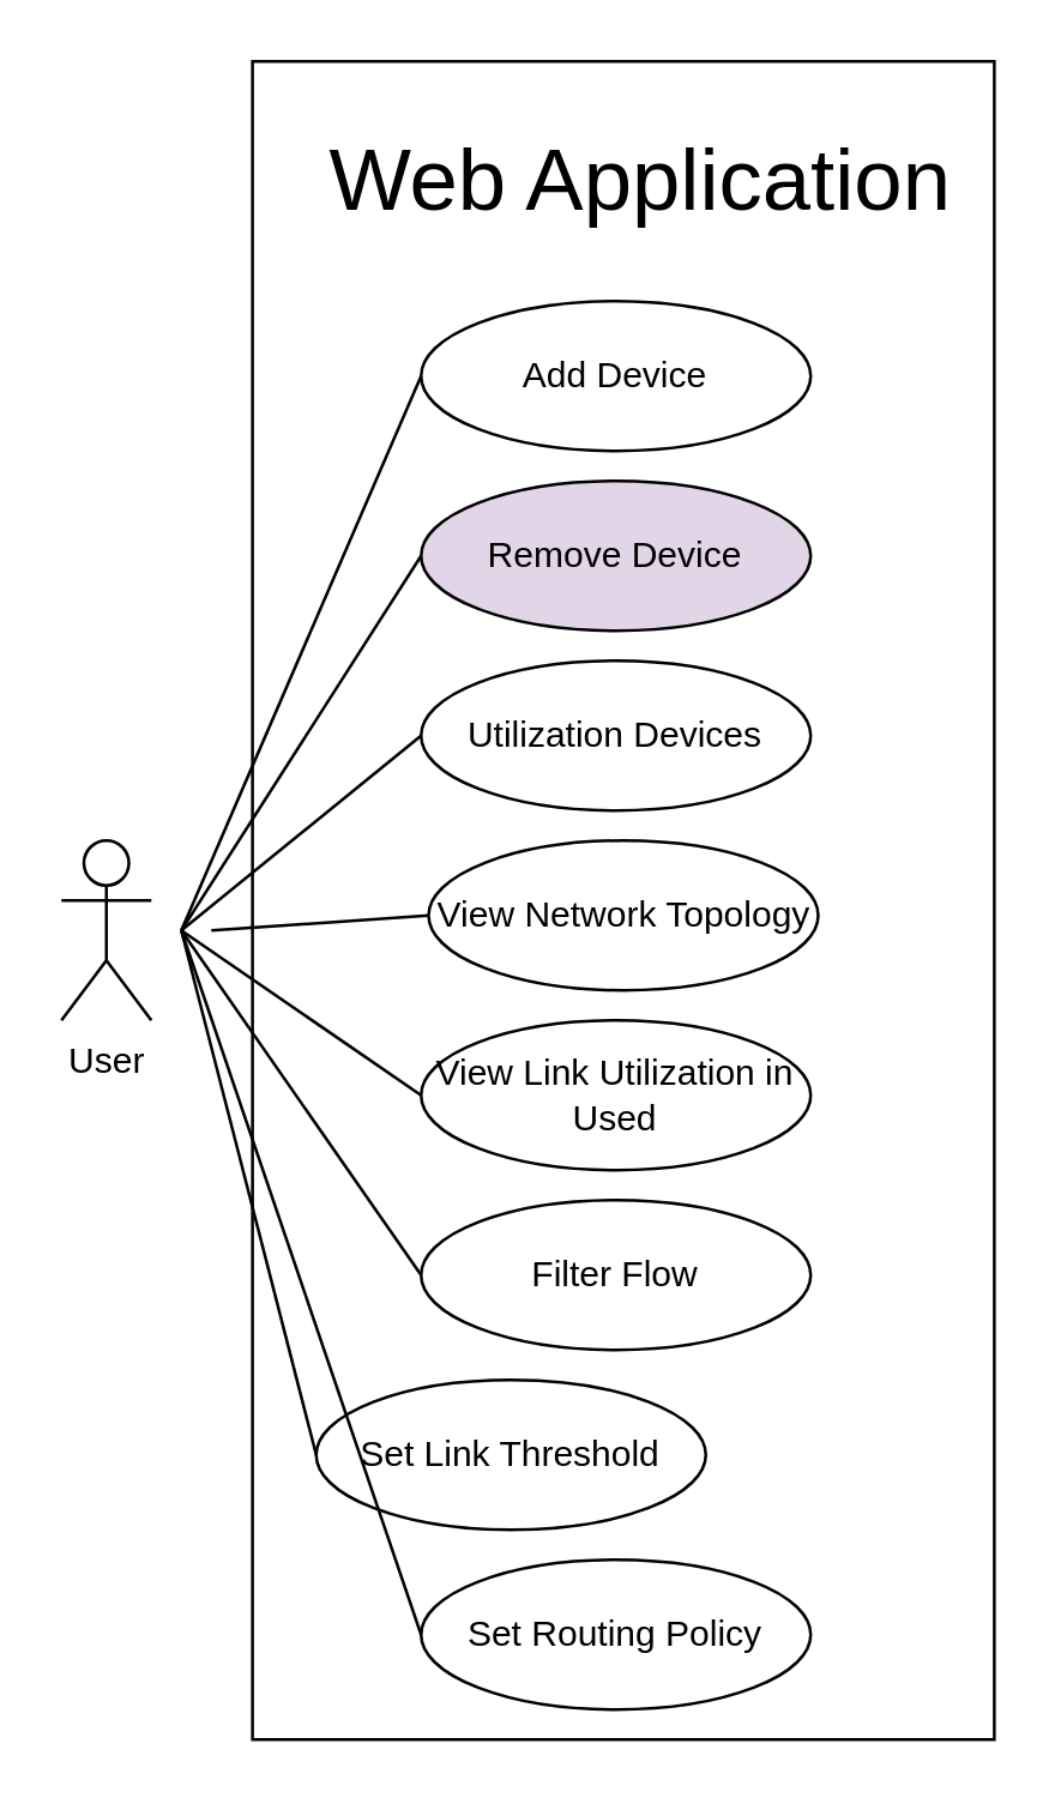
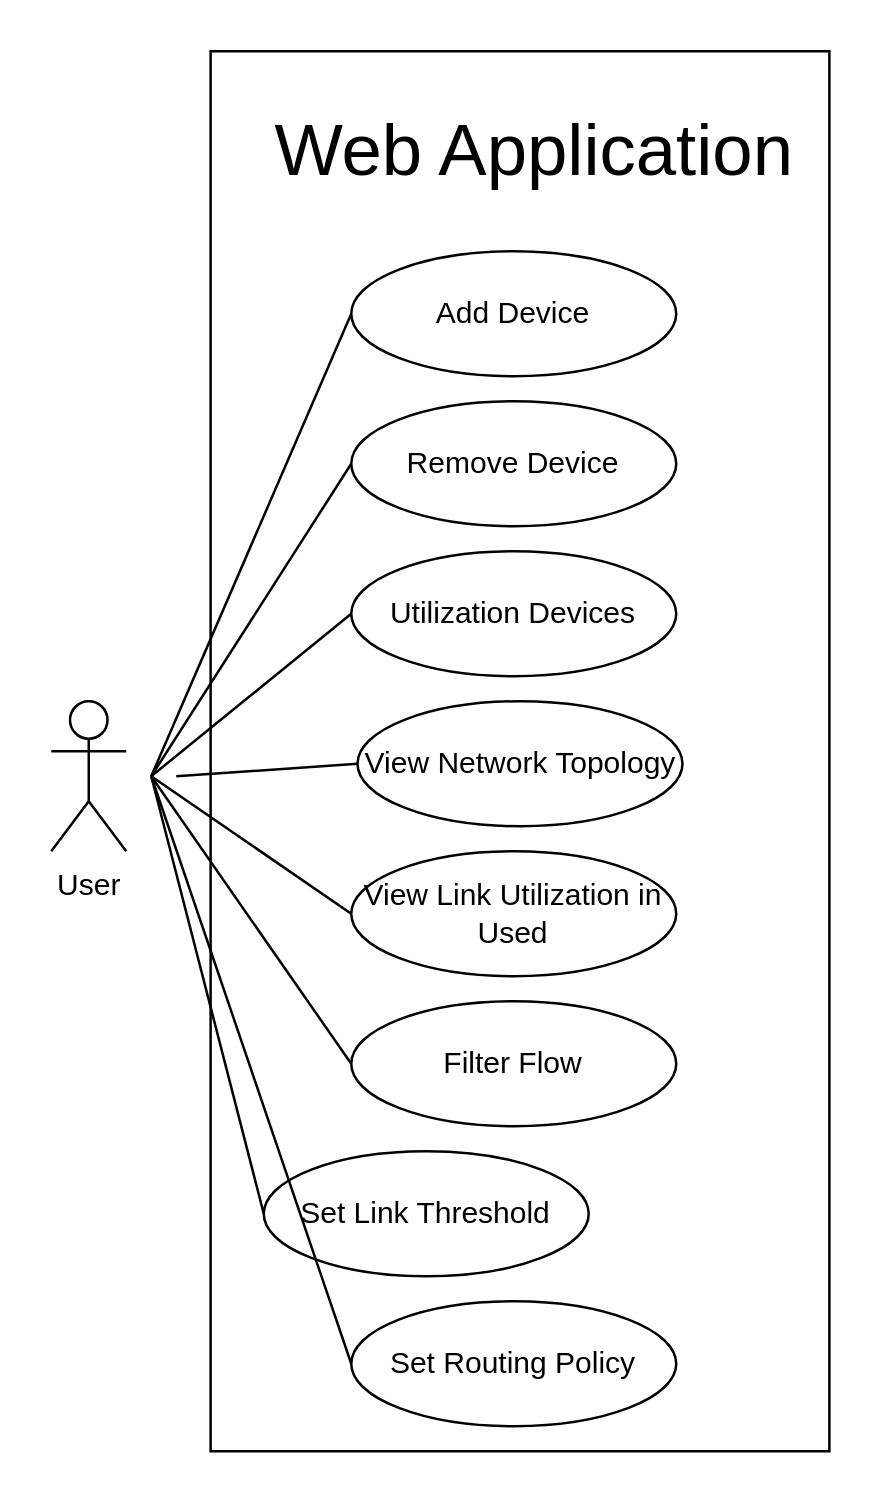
  <mxCell id="0" />
  <mxCell id="1" parent="0" />
  <mxCell id="2" value="" style="html=1;" parent="1" vertex="1"><mxGeometry x="83.75" y="20" width="247.5" height="560" as="geometry" /></mxCell>
  <mxCell id="3" value="User" style="shape=umlActor;verticalLabelPosition=bottom;verticalAlign=top;html=1;outlineConnect=0;" parent="1" vertex="1"><mxGeometry x="20" y="280" width="30" height="60" as="geometry" /></mxCell>
  <mxCell id="4" value="Add Device" style="ellipse;whiteSpace=wrap;html=1;" parent="1" vertex="1"><mxGeometry x="140" y="100" width="130" height="50" as="geometry" /></mxCell>
  <mxCell id="5" value="&lt;font style=&quot;font-size: 29px&quot;&gt;Web Application&amp;nbsp;&lt;/font&gt;" style="rounded=0;whiteSpace=wrap;html=1;strokeColor=#FFFFFF;" parent="1" vertex="1"><mxGeometry x="105" y="40" width="225" height="40" as="geometry" /></mxCell>
  <mxCell id="6" value="Utilization Devices" style="ellipse;whiteSpace=wrap;html=1;" parent="1" vertex="1"><mxGeometry x="140" y="220" width="130" height="50" as="geometry" /></mxCell>
  <mxCell id="7" value="" style="endArrow=none;html=1;rounded=0;fontSize=29;entryX=0;entryY=0.5;entryDx=0;entryDy=0;" parent="1" target="6" edge="1"><mxGeometry width="50" height="50" relative="1" as="geometry"><mxPoint x="60" y="310" as="sourcePoint" /><mxPoint x="80" y="260" as="targetPoint" /></mxGeometry></mxCell>
  <mxCell id="8" value="" style="endArrow=none;html=1;rounded=0;fontSize=29;entryX=0;entryY=0.5;entryDx=0;entryDy=0;" parent="1" target="4" edge="1"><mxGeometry width="50" height="50" relative="1" as="geometry"><mxPoint x="60" y="310" as="sourcePoint" /><mxPoint x="160" y="205" as="targetPoint" /></mxGeometry></mxCell>
- <mxCell id="9" value="Remove Device" style="ellipse;whiteSpace=wrap;html=1;fillColor=#e1d5e7;" vertex="1" parent="1"><mxGeometry x="140" y="160" width="130" height="50" as="geometry" /></mxCell>
+ <mxCell id="9" value="Remove Device" style="ellipse;whiteSpace=wrap;html=1;" vertex="1" parent="1"><mxGeometry x="140" y="160" width="130" height="50" as="geometry" /></mxCell>
  <mxCell id="10" value="View Network Topology" style="ellipse;whiteSpace=wrap;html=1;" vertex="1" parent="1"><mxGeometry x="142.5" y="280" width="130" height="50" as="geometry" /></mxCell>
  <mxCell id="11" value="Filter Flow" style="ellipse;whiteSpace=wrap;html=1;" vertex="1" parent="1"><mxGeometry x="140" y="400" width="130" height="50" as="geometry" /></mxCell>
  <mxCell id="12" value="View Link Utilization in Used" style="ellipse;whiteSpace=wrap;html=1;" vertex="1" parent="1"><mxGeometry x="140" y="340" width="130" height="50" as="geometry" /></mxCell>
  <mxCell id="13" value="Set Link Threshold" style="ellipse;whiteSpace=wrap;html=1;" vertex="1" parent="1"><mxGeometry x="105" y="460" width="130" height="50" as="geometry" /></mxCell>
  <mxCell id="14" value="Set Routing Policy" style="ellipse;whiteSpace=wrap;html=1;" vertex="1" parent="1"><mxGeometry x="140" y="520" width="130" height="50" as="geometry" /></mxCell>
  <mxCell id="15" value="" style="endArrow=none;html=1;rounded=0;fontSize=29;entryX=0;entryY=0.5;entryDx=0;entryDy=0;" edge="1" parent="1" target="11"><mxGeometry width="50" height="50" relative="1" as="geometry"><mxPoint x="60" y="310" as="sourcePoint" /><mxPoint x="364" y="200" as="targetPoint" /></mxGeometry></mxCell>
  <mxCell id="16" value="" style="endArrow=none;html=1;rounded=0;fontSize=29;entryX=0;entryY=0.5;entryDx=0;entryDy=0;" edge="1" parent="1" target="10"><mxGeometry width="50" height="50" relative="1" as="geometry"><mxPoint x="70" y="310" as="sourcePoint" /><mxPoint x="50" y="385" as="targetPoint" /></mxGeometry></mxCell>
  <mxCell id="17" value="" style="endArrow=none;html=1;rounded=0;fontSize=29;entryX=0;entryY=0.5;entryDx=0;entryDy=0;" edge="1" parent="1" target="12"><mxGeometry width="50" height="50" relative="1" as="geometry"><mxPoint x="60" y="310" as="sourcePoint" /><mxPoint x="37.5" y="430" as="targetPoint" /></mxGeometry></mxCell>
  <mxCell id="18" value="" style="endArrow=none;html=1;rounded=0;fontSize=29;entryX=0;entryY=0.5;entryDx=0;entryDy=0;" edge="1" parent="1" target="13"><mxGeometry width="50" height="50" relative="1" as="geometry"><mxPoint x="60" y="310" as="sourcePoint" /><mxPoint x="17.5" y="445" as="targetPoint" /></mxGeometry></mxCell>
  <mxCell id="19" value="" style="endArrow=none;html=1;rounded=0;fontSize=29;entryX=0;entryY=0.5;entryDx=0;entryDy=0;" edge="1" parent="1" target="9"><mxGeometry width="50" height="50" relative="1" as="geometry"><mxPoint x="60" y="310" as="sourcePoint" /><mxPoint x="137.5" y="140" as="targetPoint" /></mxGeometry></mxCell>
  <mxCell id="20" value="" style="endArrow=none;html=1;rounded=0;fontSize=29;entryX=0;entryY=0.5;entryDx=0;entryDy=0;" edge="1" parent="1" target="14"><mxGeometry width="50" height="50" relative="1" as="geometry"><mxPoint x="60" y="310" as="sourcePoint" /><mxPoint x="67.5" y="455" as="targetPoint" /></mxGeometry></mxCell>
